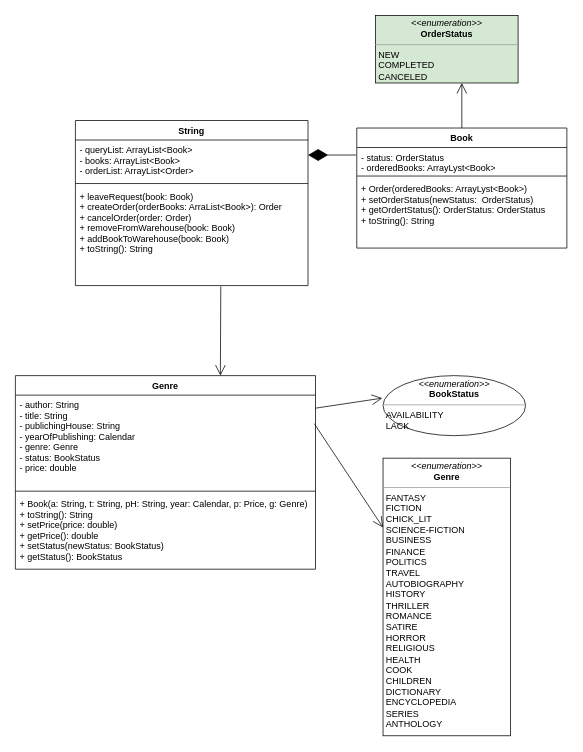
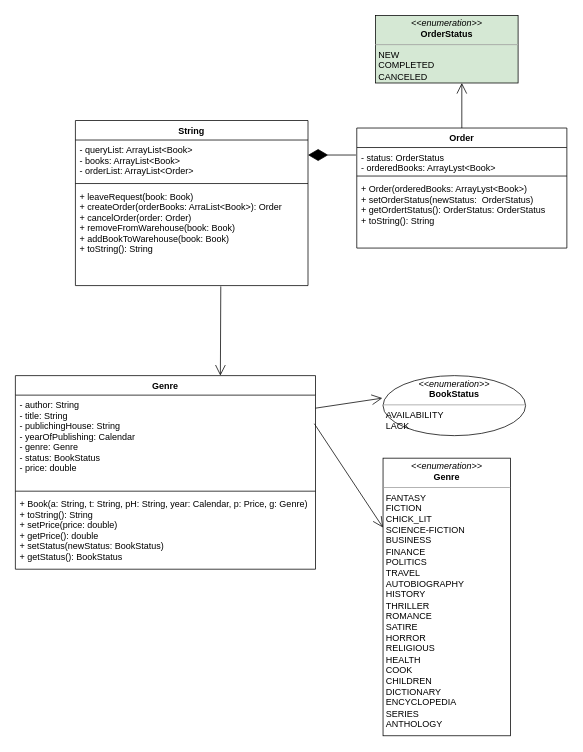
  <mxCell id="0" />
  <mxCell id="1" parent="0" />
  <mxCell id="2" value="Genre" style="swimlane;fontStyle=1;align=center;verticalAlign=top;childLayout=stackLayout;horizontal=1;startSize=26;horizontalStack=0;resizeParent=1;resizeParentMax=0;resizeLast=0;collapsible=1;marginBottom=0;" vertex="1" parent="1"><mxGeometry x="20" y="500" width="400" height="258" as="geometry" /></mxCell>
  <mxCell id="3" value="- author: String&#10;- title: String&#10;- publichingHouse: String&#10;- yearOfPublishing: Calendar&#10;- genre: Genre&#10;- status: BookStatus&#10;- price: double" style="text;strokeColor=none;fillColor=none;align=left;verticalAlign=top;spacingLeft=4;spacingRight=4;overflow=hidden;rotatable=0;points=[[0,0.5],[1,0.5]];portConstraint=eastwest;" vertex="1" parent="2"><mxGeometry y="26" width="400" height="124" as="geometry" /></mxCell>
  <mxCell id="4" value="" style="line;strokeWidth=1;fillColor=none;align=left;verticalAlign=middle;spacingTop=-1;spacingLeft=3;spacingRight=3;rotatable=0;labelPosition=right;points=[];portConstraint=eastwest;" vertex="1" parent="2"><mxGeometry y="150" width="400" height="8" as="geometry" /></mxCell>
  <mxCell id="5" value="+ Book(a: String, t: String, pH: String, year: Calendar, p: Price, g: Genre)&#10;+ toString(): String&#10;+ setPrice(price: double)&#10;+ getPrice(): double&#10;+ setStatus(newStatus: BookStatus)&#10;+ getStatus(): BookStatus" style="text;strokeColor=none;fillColor=none;align=left;verticalAlign=top;spacingLeft=4;spacingRight=4;overflow=hidden;rotatable=0;points=[[0,0.5],[1,0.5]];portConstraint=eastwest;" vertex="1" parent="2"><mxGeometry y="158" width="400" height="100" as="geometry" /></mxCell>
  <mxCell id="6" value="String" style="swimlane;fontStyle=1;align=center;verticalAlign=top;childLayout=stackLayout;horizontal=1;startSize=26;horizontalStack=0;resizeParent=1;resizeParentMax=0;resizeLast=0;collapsible=1;marginBottom=0;" vertex="1" parent="1"><mxGeometry x="100" y="160" width="310" height="220" as="geometry" /></mxCell>
  <mxCell id="7" value="- queryList: ArrayList&lt;Book&gt;&#10;- books: ArrayList&lt;Book&gt;&#10;- orderList: ArrayList&lt;Order&gt;" style="text;strokeColor=none;fillColor=none;align=left;verticalAlign=top;spacingLeft=4;spacingRight=4;overflow=hidden;rotatable=0;points=[[0,0.5],[1,0.5]];portConstraint=eastwest;" vertex="1" parent="6"><mxGeometry y="26" width="310" height="54" as="geometry" /></mxCell>
  <mxCell id="8" value="" style="line;strokeWidth=1;fillColor=none;align=left;verticalAlign=middle;spacingTop=-1;spacingLeft=3;spacingRight=3;rotatable=0;labelPosition=right;points=[];portConstraint=eastwest;" vertex="1" parent="6"><mxGeometry y="80" width="310" height="8" as="geometry" /></mxCell>
  <mxCell id="9" value="+ leaveRequest(book: Book)&#10;+ createOrder(orderBooks: ArraList&lt;Book&gt;): Order&#10;+ cancelOrder(order: Order)&#10;+ removeFromWarehouse(book: Book)&#10;+ addBookToWarehouse(book: Book)&#10;+ toString(): String" style="text;strokeColor=none;fillColor=none;align=left;verticalAlign=top;spacingLeft=4;spacingRight=4;overflow=hidden;rotatable=0;points=[[0,0.5],[1,0.5]];portConstraint=eastwest;" vertex="1" parent="6"><mxGeometry y="88" width="310" height="132" as="geometry" /></mxCell>
  <mxCell id="10" value="&lt;p style=&quot;margin: 0px ; margin-top: 4px ; text-align: center&quot;&gt;&lt;i&gt;&amp;lt;&amp;lt;enumeration&amp;gt;&amp;gt;&lt;/i&gt;&lt;br&gt;&lt;b&gt;BookStatus&lt;/b&gt;&lt;/p&gt;&lt;hr size=&quot;1&quot;&gt;&lt;p style=&quot;margin: 0px ; margin-left: 4px&quot;&gt;&lt;span&gt;AVAILABILITY&lt;/span&gt;&lt;/p&gt;&lt;p style=&quot;margin: 0px ; margin-left: 4px&quot;&gt;LACK&lt;/p&gt;&lt;hr size=&quot;1&quot;&gt;&lt;p style=&quot;margin: 0px ; margin-left: 4px&quot;&gt;&lt;br&gt;&lt;/p&gt;" style="ellipse;verticalAlign=top;align=left;overflow=fill;fontSize=12;fontFamily=Helvetica;html=1;" vertex="1" parent="1"><mxGeometry x="510" y="500" width="190" height="80" as="geometry" /></mxCell>
- <mxCell id="11" value="Book" style="swimlane;fontStyle=1;align=center;verticalAlign=top;childLayout=stackLayout;horizontal=1;startSize=26;horizontalStack=0;resizeParent=1;resizeParentMax=0;resizeLast=0;collapsible=1;marginBottom=0;" vertex="1" parent="1"><mxGeometry x="475" y="170" width="280" height="160" as="geometry" /></mxCell>
+ <mxCell id="11" value="Order" style="swimlane;fontStyle=1;align=center;verticalAlign=top;childLayout=stackLayout;horizontal=1;startSize=26;horizontalStack=0;resizeParent=1;resizeParentMax=0;resizeLast=0;collapsible=1;marginBottom=0;" vertex="1" parent="1"><mxGeometry x="475" y="170" width="280" height="160" as="geometry" /></mxCell>
  <mxCell id="12" value="- status: OrderStatus&#10;- orderedBooks: ArrayLyst&lt;Book&gt;" style="text;strokeColor=none;fillColor=none;align=left;verticalAlign=top;spacingLeft=4;spacingRight=4;overflow=hidden;rotatable=0;points=[[0,0.5],[1,0.5]];portConstraint=eastwest;" vertex="1" parent="11"><mxGeometry y="26" width="280" height="34" as="geometry" /></mxCell>
  <mxCell id="13" value="" style="line;strokeWidth=1;fillColor=none;align=left;verticalAlign=middle;spacingTop=-1;spacingLeft=3;spacingRight=3;rotatable=0;labelPosition=right;points=[];portConstraint=eastwest;" vertex="1" parent="11"><mxGeometry y="60" width="280" height="8" as="geometry" /></mxCell>
  <mxCell id="14" value="+ Order(orderedBooks: ArrayLyst&lt;Book&gt;)&#10;+ setOrderStatus(newStatus:  OrderStatus)&#10;+ getOrdertStatus(): OrderStatus: OrderStatus&#10;+ toString(): String" style="text;strokeColor=none;fillColor=none;align=left;verticalAlign=top;spacingLeft=4;spacingRight=4;overflow=hidden;rotatable=0;points=[[0,0.5],[1,0.5]];portConstraint=eastwest;" vertex="1" parent="11"><mxGeometry y="68" width="280" height="92" as="geometry" /></mxCell>
  <mxCell id="15" value="&lt;p style=&quot;margin: 0px ; margin-top: 4px ; text-align: center&quot;&gt;&lt;i&gt;&amp;lt;&amp;lt;enumeration&amp;gt;&amp;gt;&lt;/i&gt;&lt;br&gt;&lt;b&gt;OrderStatus&lt;/b&gt;&lt;/p&gt;&lt;hr size=&quot;1&quot;&gt;&lt;p style=&quot;margin: 0px ; margin-left: 4px&quot;&gt;NEW&lt;/p&gt;&lt;p style=&quot;margin: 0px ; margin-left: 4px&quot;&gt;COMPLETED&lt;/p&gt;&lt;p style=&quot;margin: 0px ; margin-left: 4px&quot;&gt;CANCELED&lt;/p&gt;&lt;hr size=&quot;1&quot;&gt;&lt;p style=&quot;margin: 0px ; margin-left: 4px&quot;&gt;&lt;br&gt;&lt;/p&gt;" style="verticalAlign=top;align=left;overflow=fill;fontSize=12;fontFamily=Helvetica;html=1;fillColor=#d5e8d4;" vertex="1" parent="1"><mxGeometry x="500" y="20" width="190" height="90" as="geometry" /></mxCell>
  <mxCell id="16" value="&lt;p style=&quot;margin: 0px ; margin-top: 4px ; text-align: center&quot;&gt;&lt;i&gt;&amp;lt;&amp;lt;enumeration&amp;gt;&amp;gt;&lt;/i&gt;&lt;br&gt;&lt;b&gt;Genre&lt;/b&gt;&lt;/p&gt;&lt;hr size=&quot;1&quot;&gt;&lt;p style=&quot;margin: 0px ; margin-left: 4px&quot;&gt;&lt;span&gt;FANTASY&lt;/span&gt;&lt;br&gt;&lt;/p&gt;&lt;p style=&quot;margin: 0px ; margin-left: 4px&quot;&gt;FICTION&lt;/p&gt;&lt;p style=&quot;margin: 0px ; margin-left: 4px&quot;&gt;CHICK_LIT&lt;/p&gt;&lt;p style=&quot;margin: 0px ; margin-left: 4px&quot;&gt;SCIENCE-FICTION&lt;/p&gt;&lt;p style=&quot;margin: 0px ; margin-left: 4px&quot;&gt;BUSINESS&lt;/p&gt;&lt;p style=&quot;margin: 0px ; margin-left: 4px&quot;&gt;FINANCE&lt;/p&gt;&lt;p style=&quot;margin: 0px ; margin-left: 4px&quot;&gt;POLITICS&lt;/p&gt;&lt;p style=&quot;margin: 0px ; margin-left: 4px&quot;&gt;TRAVEL&lt;/p&gt;&lt;p style=&quot;margin: 0px ; margin-left: 4px&quot;&gt;AUTOBIOGRAPHY&lt;/p&gt;&lt;p style=&quot;margin: 0px ; margin-left: 4px&quot;&gt;HISTORY&lt;/p&gt;&lt;p style=&quot;margin: 0px ; margin-left: 4px&quot;&gt;THRILLER&lt;/p&gt;&lt;p style=&quot;margin: 0px ; margin-left: 4px&quot;&gt;ROMANCE&lt;/p&gt;&lt;p style=&quot;margin: 0px ; margin-left: 4px&quot;&gt;SATIRE&lt;/p&gt;&lt;p style=&quot;margin: 0px ; margin-left: 4px&quot;&gt;HORROR&lt;/p&gt;&lt;p style=&quot;margin: 0px ; margin-left: 4px&quot;&gt;RELIGIOUS&lt;/p&gt;&lt;p style=&quot;margin: 0px ; margin-left: 4px&quot;&gt;HEALTH&lt;/p&gt;&lt;p style=&quot;margin: 0px ; margin-left: 4px&quot;&gt;COOK&lt;/p&gt;&lt;p style=&quot;margin: 0px ; margin-left: 4px&quot;&gt;CHILDREN&lt;/p&gt;&lt;p style=&quot;margin: 0px ; margin-left: 4px&quot;&gt;DICTIONARY&lt;/p&gt;&lt;p style=&quot;margin: 0px ; margin-left: 4px&quot;&gt;ENCYCLOPEDIA&lt;/p&gt;&lt;p style=&quot;margin: 0px ; margin-left: 4px&quot;&gt;SERIES&lt;/p&gt;&lt;p style=&quot;margin: 0px ; margin-left: 4px&quot;&gt;ANTHOLOGY&lt;/p&gt;&lt;p style=&quot;margin: 0px ; margin-left: 4px&quot;&gt;&lt;br&gt;&lt;/p&gt;&lt;hr size=&quot;1&quot;&gt;&lt;p style=&quot;margin: 0px ; margin-left: 4px&quot;&gt;&lt;br&gt;&lt;/p&gt;" style="verticalAlign=top;align=left;overflow=fill;fontSize=12;fontFamily=Helvetica;html=1;" vertex="1" parent="1"><mxGeometry x="510" y="610" width="170" height="370" as="geometry" /></mxCell>
  <mxCell id="17" value="" style="endArrow=open;endFill=1;endSize=12;html=1;rounded=0;exitX=0.996;exitY=0.307;exitDx=0;exitDy=0;exitPerimeter=0;entryX=0;entryY=0.25;entryDx=0;entryDy=0;" edge="1" parent="1" source="3" target="16"><mxGeometry width="160" relative="1" as="geometry"><mxPoint x="330" y="720" as="sourcePoint" /><mxPoint x="520" y="551" as="targetPoint" /></mxGeometry></mxCell>
  <mxCell id="18" value="" style="endArrow=open;endFill=1;endSize=12;html=1;rounded=0;entryX=-0.005;entryY=0.375;entryDx=0;entryDy=0;entryPerimeter=0;exitX=1;exitY=0.14;exitDx=0;exitDy=0;exitPerimeter=0;" edge="1" parent="1" source="3" target="10"><mxGeometry width="160" relative="1" as="geometry"><mxPoint x="330" y="720" as="sourcePoint" /><mxPoint x="490" y="720" as="targetPoint" /></mxGeometry></mxCell>
  <mxCell id="19" value="" style="endArrow=open;endFill=1;endSize=12;html=1;rounded=0;exitX=0.5;exitY=0;exitDx=0;exitDy=0;" edge="1" parent="1" source="11"><mxGeometry width="160" relative="1" as="geometry"><mxPoint x="330" y="460" as="sourcePoint" /><mxPoint x="615" y="110" as="targetPoint" /></mxGeometry></mxCell>
  <mxCell id="20" value="" style="endArrow=diamondThin;endFill=1;endSize=24;html=1;rounded=0;exitX=-0.004;exitY=0.294;exitDx=0;exitDy=0;exitPerimeter=0;" edge="1" parent="1" source="12"><mxGeometry width="160" relative="1" as="geometry"><mxPoint x="330" y="460" as="sourcePoint" /><mxPoint x="410" y="206" as="targetPoint" /></mxGeometry></mxCell>
  <mxCell id="21" value="" style="endArrow=open;endFill=1;endSize=12;html=1;rounded=0;entryX=0.683;entryY=0;entryDx=0;entryDy=0;exitX=0.625;exitY=1.008;exitDx=0;exitDy=0;exitPerimeter=0;entryPerimeter=0;" edge="1" parent="1" source="9" target="2"><mxGeometry width="160" relative="1" as="geometry"><mxPoint x="310" y="400" as="sourcePoint" /><mxPoint x="490" y="460" as="targetPoint" /></mxGeometry></mxCell>
